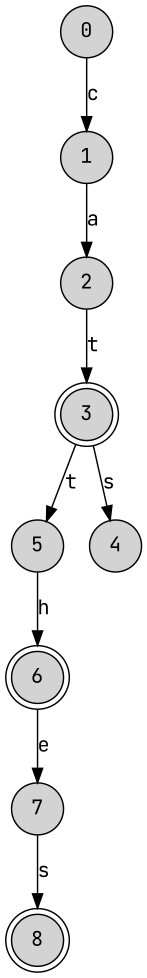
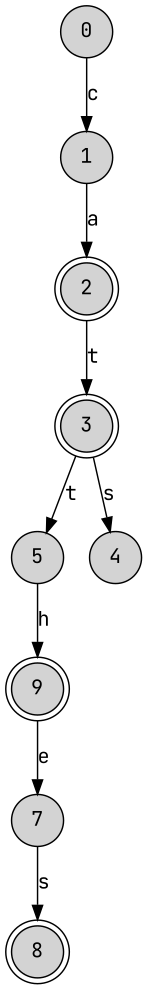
  digraph {
    fontname="JetBrains Mono"
    rankdir=TB
    node [fontname="JetBrains Mono" shape=circle style=filled]
    edge [fontname="JetBrains Mono"]
    0
    1
-   2
+   2 [shape=doublecircle]
    3 [shape=doublecircle]
    5
    4
-   6 [shape=doublecircle]
+   6 [shape=doublecircle label=9]
    7
    8 [shape=doublecircle]
    0 -> 1 [label="c "]
    1 -> 2 [label="a "]
    2 -> 3 [label="t "]
    3 -> 5 [label="t "]
    3 -> 4 [label="s "]
    5 -> 6 [label="h "]
    6 -> 7 [label="e "]
    7 -> 8 [label="s "]
  }
